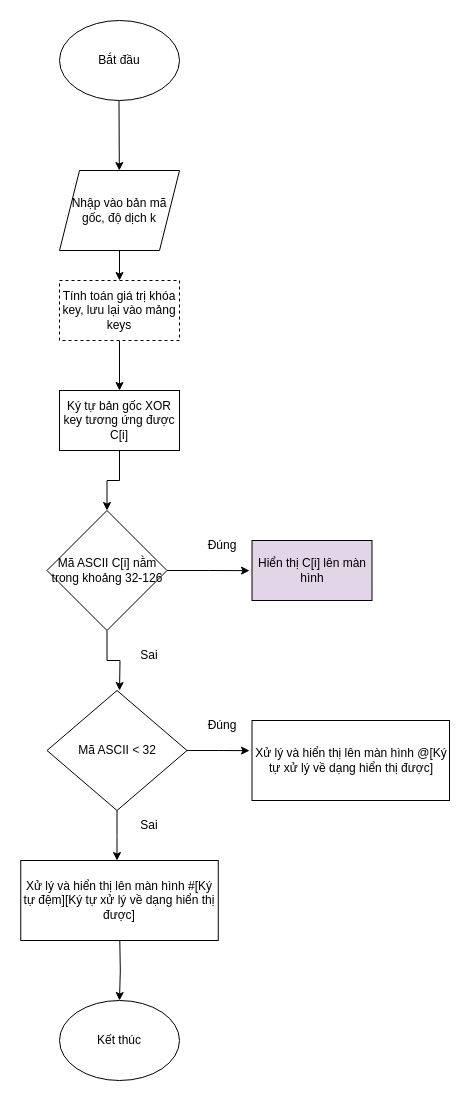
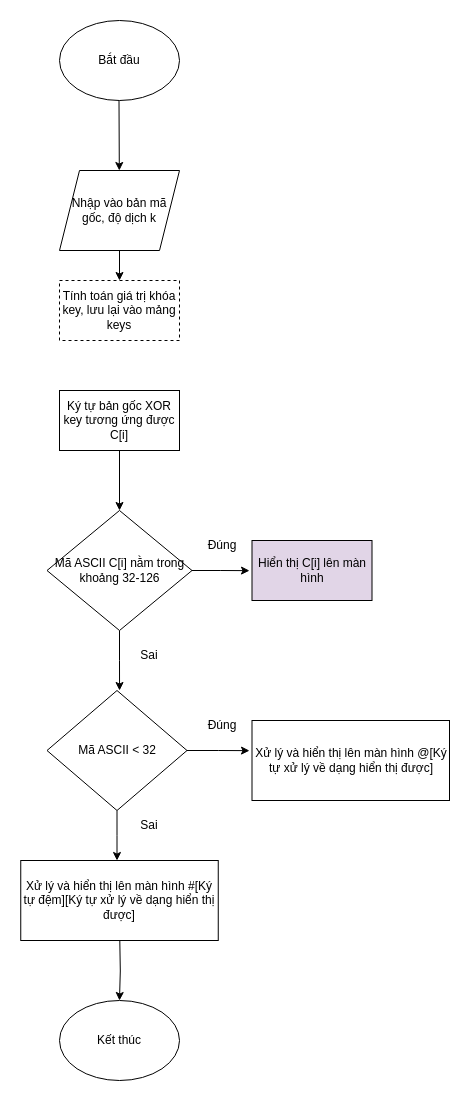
  <mxCell id="0" />
  <mxCell id="1" parent="0" />
  <mxCell id="2" value="Bắt đầu" style="ellipse;whiteSpace=wrap;html=1;" vertex="1" parent="1"><mxGeometry x="59" y="20" width="120" height="80" as="geometry" /></mxCell>
  <mxCell id="3" value="" style="endArrow=classic;html=1;rounded=0;" edge="1" parent="1" target="5"><mxGeometry width="50" height="50" relative="1" as="geometry"><mxPoint x="118.5" y="100" as="sourcePoint" /><mxPoint x="118.5" y="180" as="targetPoint" /><Array as="points" /></mxGeometry></mxCell>
  <mxCell id="4" style="edgeStyle=orthogonalEdgeStyle;rounded=0;orthogonalLoop=1;jettySize=auto;html=1;exitX=0.5;exitY=1;exitDx=0;exitDy=0;" edge="1" parent="1" source="5" target="7"><mxGeometry relative="1" as="geometry"><mxPoint x="119.048" y="270" as="targetPoint" /></mxGeometry></mxCell>
  <mxCell id="5" value="Nhập vào bản mã gốc, độ dịch k" style="shape=parallelogram;perimeter=parallelogramPerimeter;whiteSpace=wrap;html=1;fixedSize=1;" vertex="1" parent="1"><mxGeometry x="59" y="170" width="120" height="80" as="geometry" /></mxCell>
- <mxCell id="6" style="edgeStyle=orthogonalEdgeStyle;rounded=0;orthogonalLoop=1;jettySize=auto;html=1;exitX=0.5;exitY=1;exitDx=0;exitDy=0;" edge="1" parent="1" source="7" target="9"><mxGeometry relative="1" as="geometry"><mxPoint x="119.048" y="370" as="targetPoint" /></mxGeometry></mxCell>
  <mxCell id="7" value="Tính toán giá trị khóa key, lưu lại vào mảng keys" style="rounded=0;whiteSpace=wrap;html=1;dashed=1;" vertex="1" parent="1"><mxGeometry x="58.998" y="280" width="120" height="60" as="geometry" /></mxCell>
  <mxCell id="8" style="edgeStyle=orthogonalEdgeStyle;rounded=0;orthogonalLoop=1;jettySize=auto;html=1;" edge="1" parent="1" source="9" target="12"><mxGeometry relative="1" as="geometry"><mxPoint x="118.998" y="490" as="targetPoint" /></mxGeometry></mxCell>
  <mxCell id="9" value="Ký tự bản gốc XOR key tương ứng được C[i]" style="rounded=0;whiteSpace=wrap;html=1;" vertex="1" parent="1"><mxGeometry x="58.998" y="390" width="120" height="60" as="geometry" /></mxCell>
  <mxCell id="10" style="edgeStyle=orthogonalEdgeStyle;rounded=0;orthogonalLoop=1;jettySize=auto;html=1;exitX=1;exitY=0.5;exitDx=0;exitDy=0;" edge="1" parent="1" source="12"><mxGeometry relative="1" as="geometry"><mxPoint x="119.048" y="690" as="targetPoint" /></mxGeometry></mxCell>
  <mxCell id="11" style="edgeStyle=orthogonalEdgeStyle;rounded=0;orthogonalLoop=1;jettySize=auto;html=1;exitX=0.5;exitY=0;exitDx=0;exitDy=0;" edge="1" parent="1" source="12"><mxGeometry relative="1" as="geometry"><mxPoint x="249" y="570.143" as="targetPoint" /></mxGeometry></mxCell>
- <mxCell id="12" value="Mã ASCII C[i] nằm trong khoảng 32-126" style="rhombus;whiteSpace=wrap;html=1;direction=south;" vertex="1" parent="1"><mxGeometry x="46.5" y="510" width="120" height="120" as="geometry" /></mxCell>
+ <mxCell id="12" value="Mã ASCII C[i] nằm trong khoảng 32-126" style="rhombus;whiteSpace=wrap;html=1;direction=south;" vertex="1" parent="1"><mxGeometry x="46.5" y="510" width="145" height="120" as="geometry" /></mxCell>
  <mxCell id="13" value="Đúng" style="text;html=1;align=center;verticalAlign=middle;whiteSpace=wrap;rounded=0;" vertex="1" parent="1"><mxGeometry x="191.5" y="530" width="60" height="30" as="geometry" /></mxCell>
  <mxCell id="14" value="Hiển thị C[i] lên màn hình" style="rounded=0;whiteSpace=wrap;html=1;fillColor=#e1d5e7;" vertex="1" parent="1"><mxGeometry x="251.5" y="540" width="120" height="60" as="geometry" /></mxCell>
  <mxCell id="15" value="Sai" style="text;html=1;align=center;verticalAlign=middle;whiteSpace=wrap;rounded=0;" vertex="1" parent="1"><mxGeometry x="119" y="640" width="60" height="30" as="geometry" /></mxCell>
  <mxCell id="16" style="edgeStyle=orthogonalEdgeStyle;rounded=0;orthogonalLoop=1;jettySize=auto;html=1;exitX=1;exitY=0.5;exitDx=0;exitDy=0;" edge="1" parent="1" source="18"><mxGeometry relative="1" as="geometry"><mxPoint x="249" y="750.143" as="targetPoint" /></mxGeometry></mxCell>
  <mxCell id="17" style="edgeStyle=orthogonalEdgeStyle;rounded=0;orthogonalLoop=1;jettySize=auto;html=1;" edge="1" parent="1" source="18"><mxGeometry relative="1" as="geometry"><mxPoint x="116.5" y="860" as="targetPoint" /></mxGeometry></mxCell>
  <mxCell id="18" value="Mã ASCII &amp;lt; 32" style="rhombus;whiteSpace=wrap;html=1;" vertex="1" parent="1"><mxGeometry x="46.5" y="690" width="140" height="120" as="geometry" /></mxCell>
  <mxCell id="19" value="Đúng" style="text;html=1;align=center;verticalAlign=middle;whiteSpace=wrap;rounded=0;" vertex="1" parent="1"><mxGeometry x="191.5" y="710" width="60" height="30" as="geometry" /></mxCell>
  <mxCell id="20" value="Sai" style="text;html=1;align=center;verticalAlign=middle;whiteSpace=wrap;rounded=0;" vertex="1" parent="1"><mxGeometry x="119" y="810" width="60" height="30" as="geometry" /></mxCell>
  <mxCell id="21" value="Xử lý và hiển thị lên màn hình @[Ký tự xử lý về dạng hiển thị được]" style="rounded=0;whiteSpace=wrap;html=1;" vertex="1" parent="1"><mxGeometry x="251.5" y="720" width="197.5" height="80" as="geometry" /></mxCell>
  <mxCell id="22" style="edgeStyle=orthogonalEdgeStyle;rounded=0;orthogonalLoop=1;jettySize=auto;html=1;exitX=0.5;exitY=1;exitDx=0;exitDy=0;" edge="1" parent="1"><mxGeometry relative="1" as="geometry"><mxPoint x="119" y="1000" as="targetPoint" /><mxPoint x="119.31" y="940" as="sourcePoint" /></mxGeometry></mxCell>
  <mxCell id="23" value="Xử lý và hiển thị lên màn hình #[Ký tự đệm][Ký tự xử lý về dạng hiển thị được]" style="rounded=0;whiteSpace=wrap;html=1;" vertex="1" parent="1"><mxGeometry x="20.25" y="860" width="197.5" height="80" as="geometry" /></mxCell>
  <mxCell id="24" value="Kết thúc" style="ellipse;whiteSpace=wrap;html=1;" vertex="1" parent="1"><mxGeometry x="59" y="1000" width="120" height="80" as="geometry" /></mxCell>
